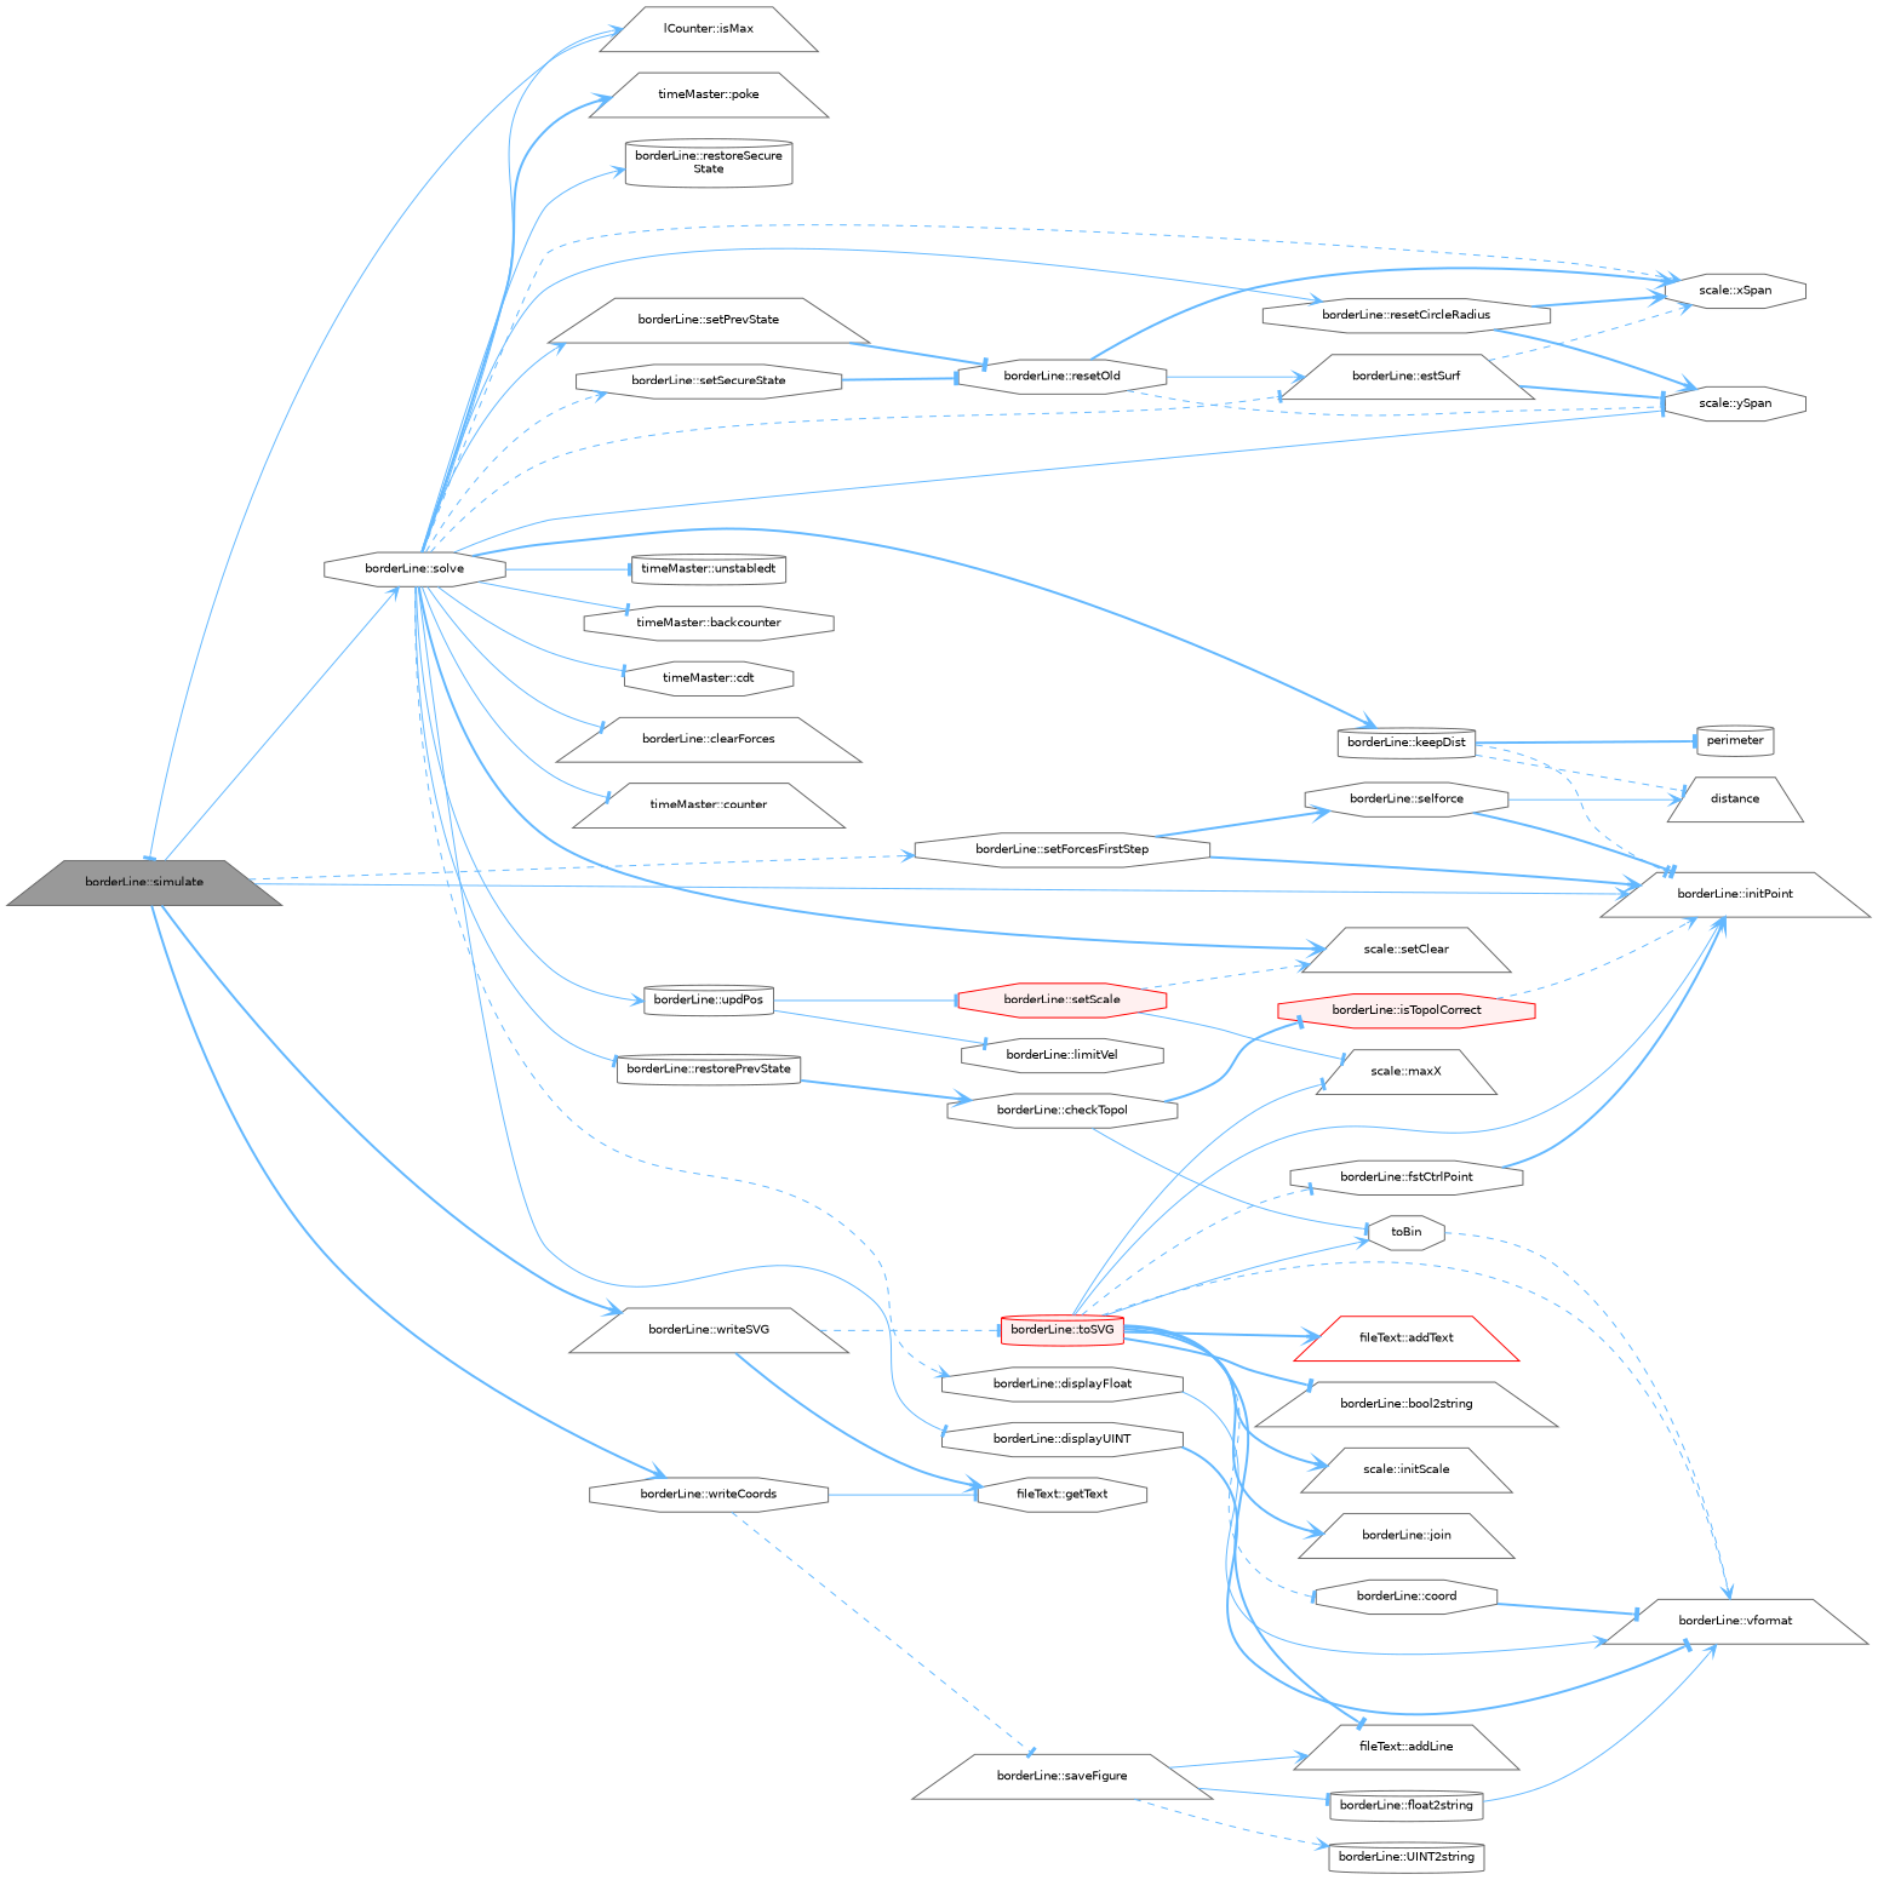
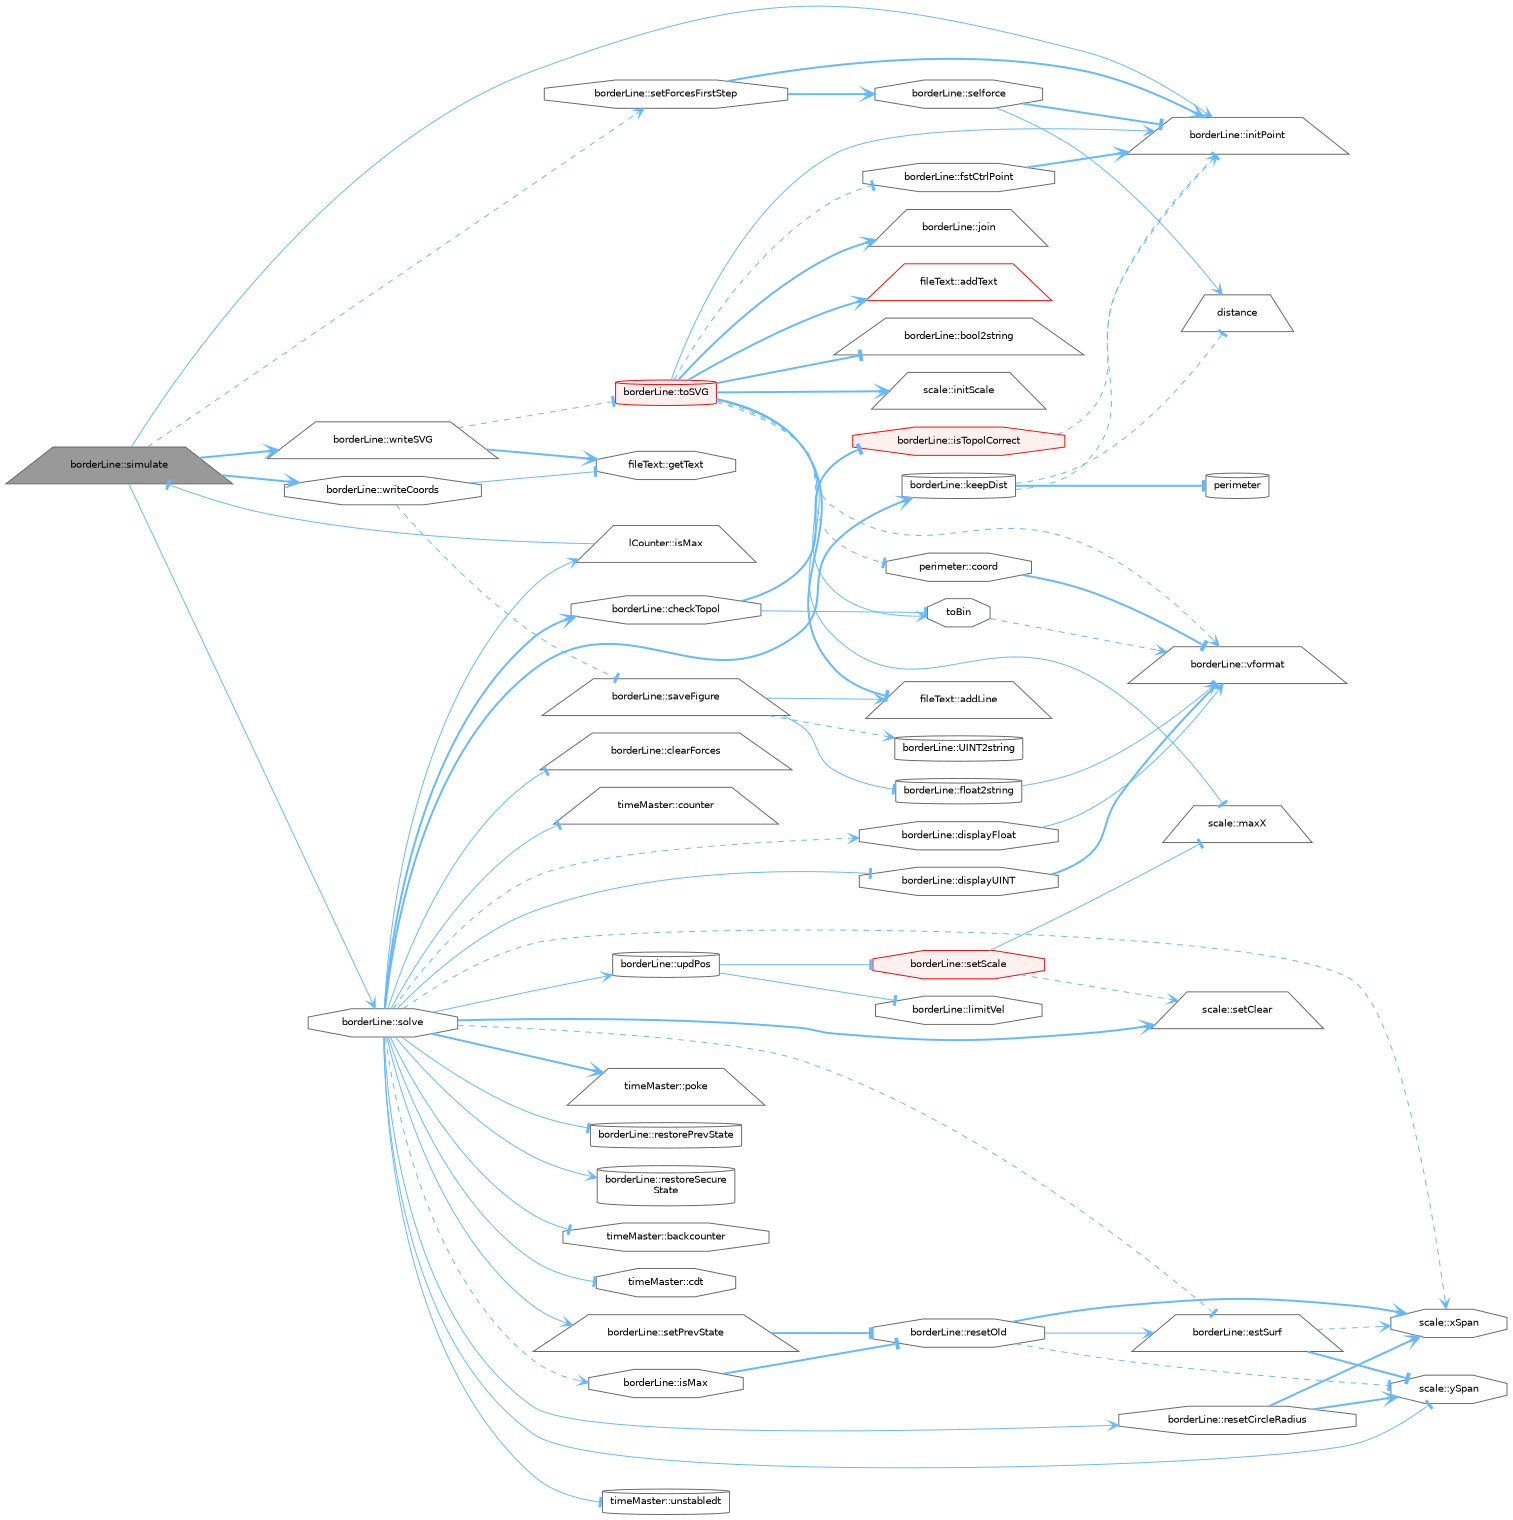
  digraph {
    rankdir=LR
    node [color=grey40 fillcolor=white fontname=Helvetica fontsize=10 shape=octagon style=filled]
    edge [arrowhead=vee color=steelblue1 fontname=Helvetica fontsize=10 labelfontname=Helvetica labelfontsize=10 style=solid]
    n1 [color=gray40 fillcolor=grey60 fontcolor=black height=0.2 label="borderLine::simulate" shape=trapezium width=0.4]
    n2 [height=0.2 label="borderLine::initPoint" shape=trapezium width=0.4]
    n3 [height=0.2 label="borderLine::setForcesFirstStep" width=0.4]
    n4 [height=0.2 label="borderLine::solve" width=0.4]
    n5 [height=0.2 label="borderLine::writeCoords" width=0.4]
    n6 [height=0.2 label="borderLine::writeSVG" shape=trapezium width=0.4]
    n7 [height=0.2 label="lCounter::isMax" shape=trapezium width=0.4]
    n8 [height=0.2 label="borderLine::selforce" width=0.4]
    n9 [height=0.2 label="timeMaster::backcounter" width=0.4]
    n10 [height=0.2 label="timeMaster::cdt" width=0.4]
    n11 [height=0.2 label="borderLine::checkTopol" width=0.4]
    n12 [height=0.2 label="borderLine::clearForces" shape=trapezium width=0.4]
    n13 [height=0.2 label="timeMaster::counter" shape=trapezium width=0.4]
    n14 [height=0.2 label="borderLine::displayFloat" width=0.4]
    n15 [height=0.2 label="borderLine::displayUINT" width=0.4]
    n16 [height=0.2 label="borderLine::estSurf" shape=trapezium width=0.4]
    n17 [height=0.2 label="scale::xSpan" width=0.4]
    n18 [height=0.2 label="scale::ySpan" width=0.4]
    n19 [height=0.2 label="borderLine::keepDist" shape=cylinder width=0.4]
    n20 [height=0.2 label="timeMaster::poke" shape=trapezium width=0.4]
    n21 [height=0.2 label="borderLine::resetCircleRadius" width=0.4]
    n22 [height=0.2 label="borderLine::restorePrevState" shape=cylinder width=0.4]
    n23 [height=0.2 label="borderLine::restoreSecure\lState" shape=cylinder width=0.4]
    n24 [height=0.2 label="scale::setClear" shape=trapezium width=0.4]
    n25 [height=0.2 label="borderLine::setPrevState" shape=trapezium width=0.4]
-   n26 [height=0.2 label="borderLine::setSecureState" width=0.4]
+   n26 [height=0.2 label="borderLine::isMax" width=0.4]
    n27 [height=0.2 label="timeMaster::unstabledt" shape=cylinder width=0.4]
    n28 [height=0.2 label="borderLine::updPos" shape=cylinder width=0.4]
    n29 [height=0.2 label="fileText::getText" width=0.4]
    n30 [height=0.2 label="borderLine::saveFigure" shape=trapezium width=0.4]
    n31 [color=red fillcolor="#FFF0F0" height=0.2 label="borderLine::toSVG" shape=cylinder width=0.4]
    n32 [height=0.2 label=distance shape=trapezium width=0.4]
    n33 [color=red fillcolor="#FFF0F0" height=0.2 label="borderLine::isTopolCorrect" width=0.4]
    n34 [height=0.2 label=toBin width=0.4]
    n35 [height=0.2 label="borderLine::vformat" shape=trapezium width=0.4]
    n36 [height=0.2 label=perimeter shape=cylinder width=0.4]
    n37 [height=0.2 label="borderLine::resetOld" width=0.4]
    n38 [height=0.2 label="borderLine::limitVel" width=0.4]
    n39 [color=red fillcolor="#FFF0F0" height=0.2 label="borderLine::setScale" width=0.4]
    n40 [height=0.2 label="scale::maxX" shape=trapezium width=0.4]
    n41 [height=0.2 label="fileText::addLine" shape=trapezium width=0.4]
    n42 [height=0.2 label="borderLine::float2string" shape=cylinder width=0.4]
    n43 [height=0.2 label="borderLine::UINT2string" shape=cylinder width=0.4]
    n44 [color=red height=0.2 label="fileText::addText" shape=trapezium width=0.4]
    n45 [height=0.2 label="borderLine::bool2string" shape=trapezium width=0.4]
-   n46 [height=0.2 label="borderLine::coord" width=0.4]
+   n46 [height=0.2 label="perimeter::coord" width=0.4]
    n47 [height=0.2 label="borderLine::fstCtrlPoint" width=0.4]
    n48 [height=0.2 label="scale::initScale" shape=trapezium width=0.4]
    n49 [height=0.2 label="borderLine::join" shape=trapezium width=0.4]
    n1 -> n2
    n1 -> n3 [style=dashed]
    n1 -> n4
    n1 -> n5 [style=bold]
    n1 -> n6 [style=bold]
    n3 -> n2 [style=bold]
    n3 -> n8 [style=bold]
    n4 -> n7
    n4 -> n9 [arrowhead=tee]
    n4 -> n10 [arrowhead=tee]
-   n22 -> n11 [style=bold]
+   n4 -> n11 [style=bold]
    n4 -> n12 [arrowhead=tee]
    n4 -> n13 [arrowhead=tee]
    n4 -> n14 [style=dashed]
    n4 -> n15 [arrowhead=tee]
    n4 -> n16 [arrowhead=tee style=dashed]
    n4 -> n17 [style=dashed]
    n4 -> n18 [arrowhead=tee]
    n4 -> n19 [style=bold]
    n4 -> n20 [style=bold]
    n4 -> n21
    n4 -> n22 [arrowhead=tee]
    n4 -> n23
    n4 -> n24 [style=bold]
    n4 -> n25
    n4 -> n26 [style=dashed]
    n4 -> n27 [arrowhead=tee]
    n4 -> n28
    n5 -> n29 [arrowhead=tee]
    n5 -> n30 [arrowhead=tee style=dashed]
    n6 -> n29 [style=bold]
    n6 -> n31 [arrowhead=tee style=dashed]
    n7 -> n1 [arrowhead=tee]
    n8 -> n2 [arrowhead=tee style=bold]
    n8 -> n32
    n11 -> n33 [arrowhead=tee style=bold]
    n11 -> n34 [arrowhead=tee]
    n14 -> n35
    n15 -> n35 [arrowhead=tee style=bold]
    n16 -> n17 [style=dashed]
    n16 -> n18 [arrowhead=tee style=bold]
    n19 -> n2 [arrowhead=tee style=dashed]
    n19 -> n32 [arrowhead=tee style=dashed]
    n19 -> n36 [arrowhead=tee style=bold]
    n21 -> n17 [style=bold]
    n21 -> n18 [style=bold]
    n25 -> n37 [arrowhead=tee style=bold]
    n26 -> n37 [arrowhead=tee style=bold]
    n28 -> n38 [arrowhead=tee]
    n28 -> n39 [arrowhead=tee]
    n30 -> n41
    n30 -> n42 [arrowhead=tee]
    n30 -> n43 [style=dashed]
    n31 -> n2
    n31 -> n34
    n31 -> n35 [style=dashed]
    n31 -> n40 [arrowhead=tee]
    n31 -> n41 [arrowhead=tee style=bold]
    n31 -> n44 [style=bold]
    n31 -> n45 [arrowhead=tee style=bold]
    n31 -> n46 [arrowhead=tee style=dashed]
    n31 -> n47 [arrowhead=tee style=dashed]
    n31 -> n48 [style=bold]
    n31 -> n49 [style=bold]
    n33 -> n2 [style=dashed]
    n34 -> n35 [style=dashed]
    n37 -> n16
    n37 -> n17 [style=bold]
    n37 -> n18 [arrowhead=tee style=dashed]
    n39 -> n24 [style=dashed]
    n39 -> n40 [arrowhead=tee]
    n42 -> n35
    n46 -> n35 [arrowhead=tee style=bold]
    n47 -> n2 [style=bold]
  }
